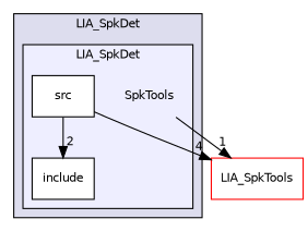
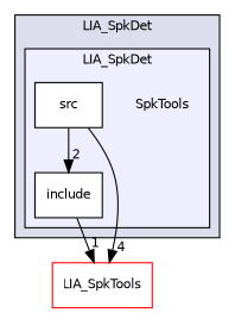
  digraph {
    compound=true
    node [fontname=Helvetica fontsize=10 shape=box color=black fillcolor=white style=filled]
    edge [labeldistance=1.5 labelfontname=Helvetica labelfontsize=10]
    n1 [label=SpkTools shape=plaintext color="" fillcolor="" style=""]
    n2 [label=include]
    n3 [label=src]
    n4 [color=red label=LIA_SpkTools]
    subgraph cluster_1 {
      bgcolor="#ddddee"
      fontname=Helvetica
      fontsize=10
      label=LIA_SpkDet
      pencolor=black
      subgraph cluster_2 {
        bgcolor="#eeeeff"
        fontname=Helvetica
        fontsize=10
        label=LIA_SpkDet
        pencolor=black
        n1
        n2
        n3
      }
    }
-   n1 -> n4 [headlabel=1]
+   n2 -> n4 [headlabel=1]
    n3 -> n2 [headlabel=2]
    n3 -> n4 [headlabel=4]
  }
